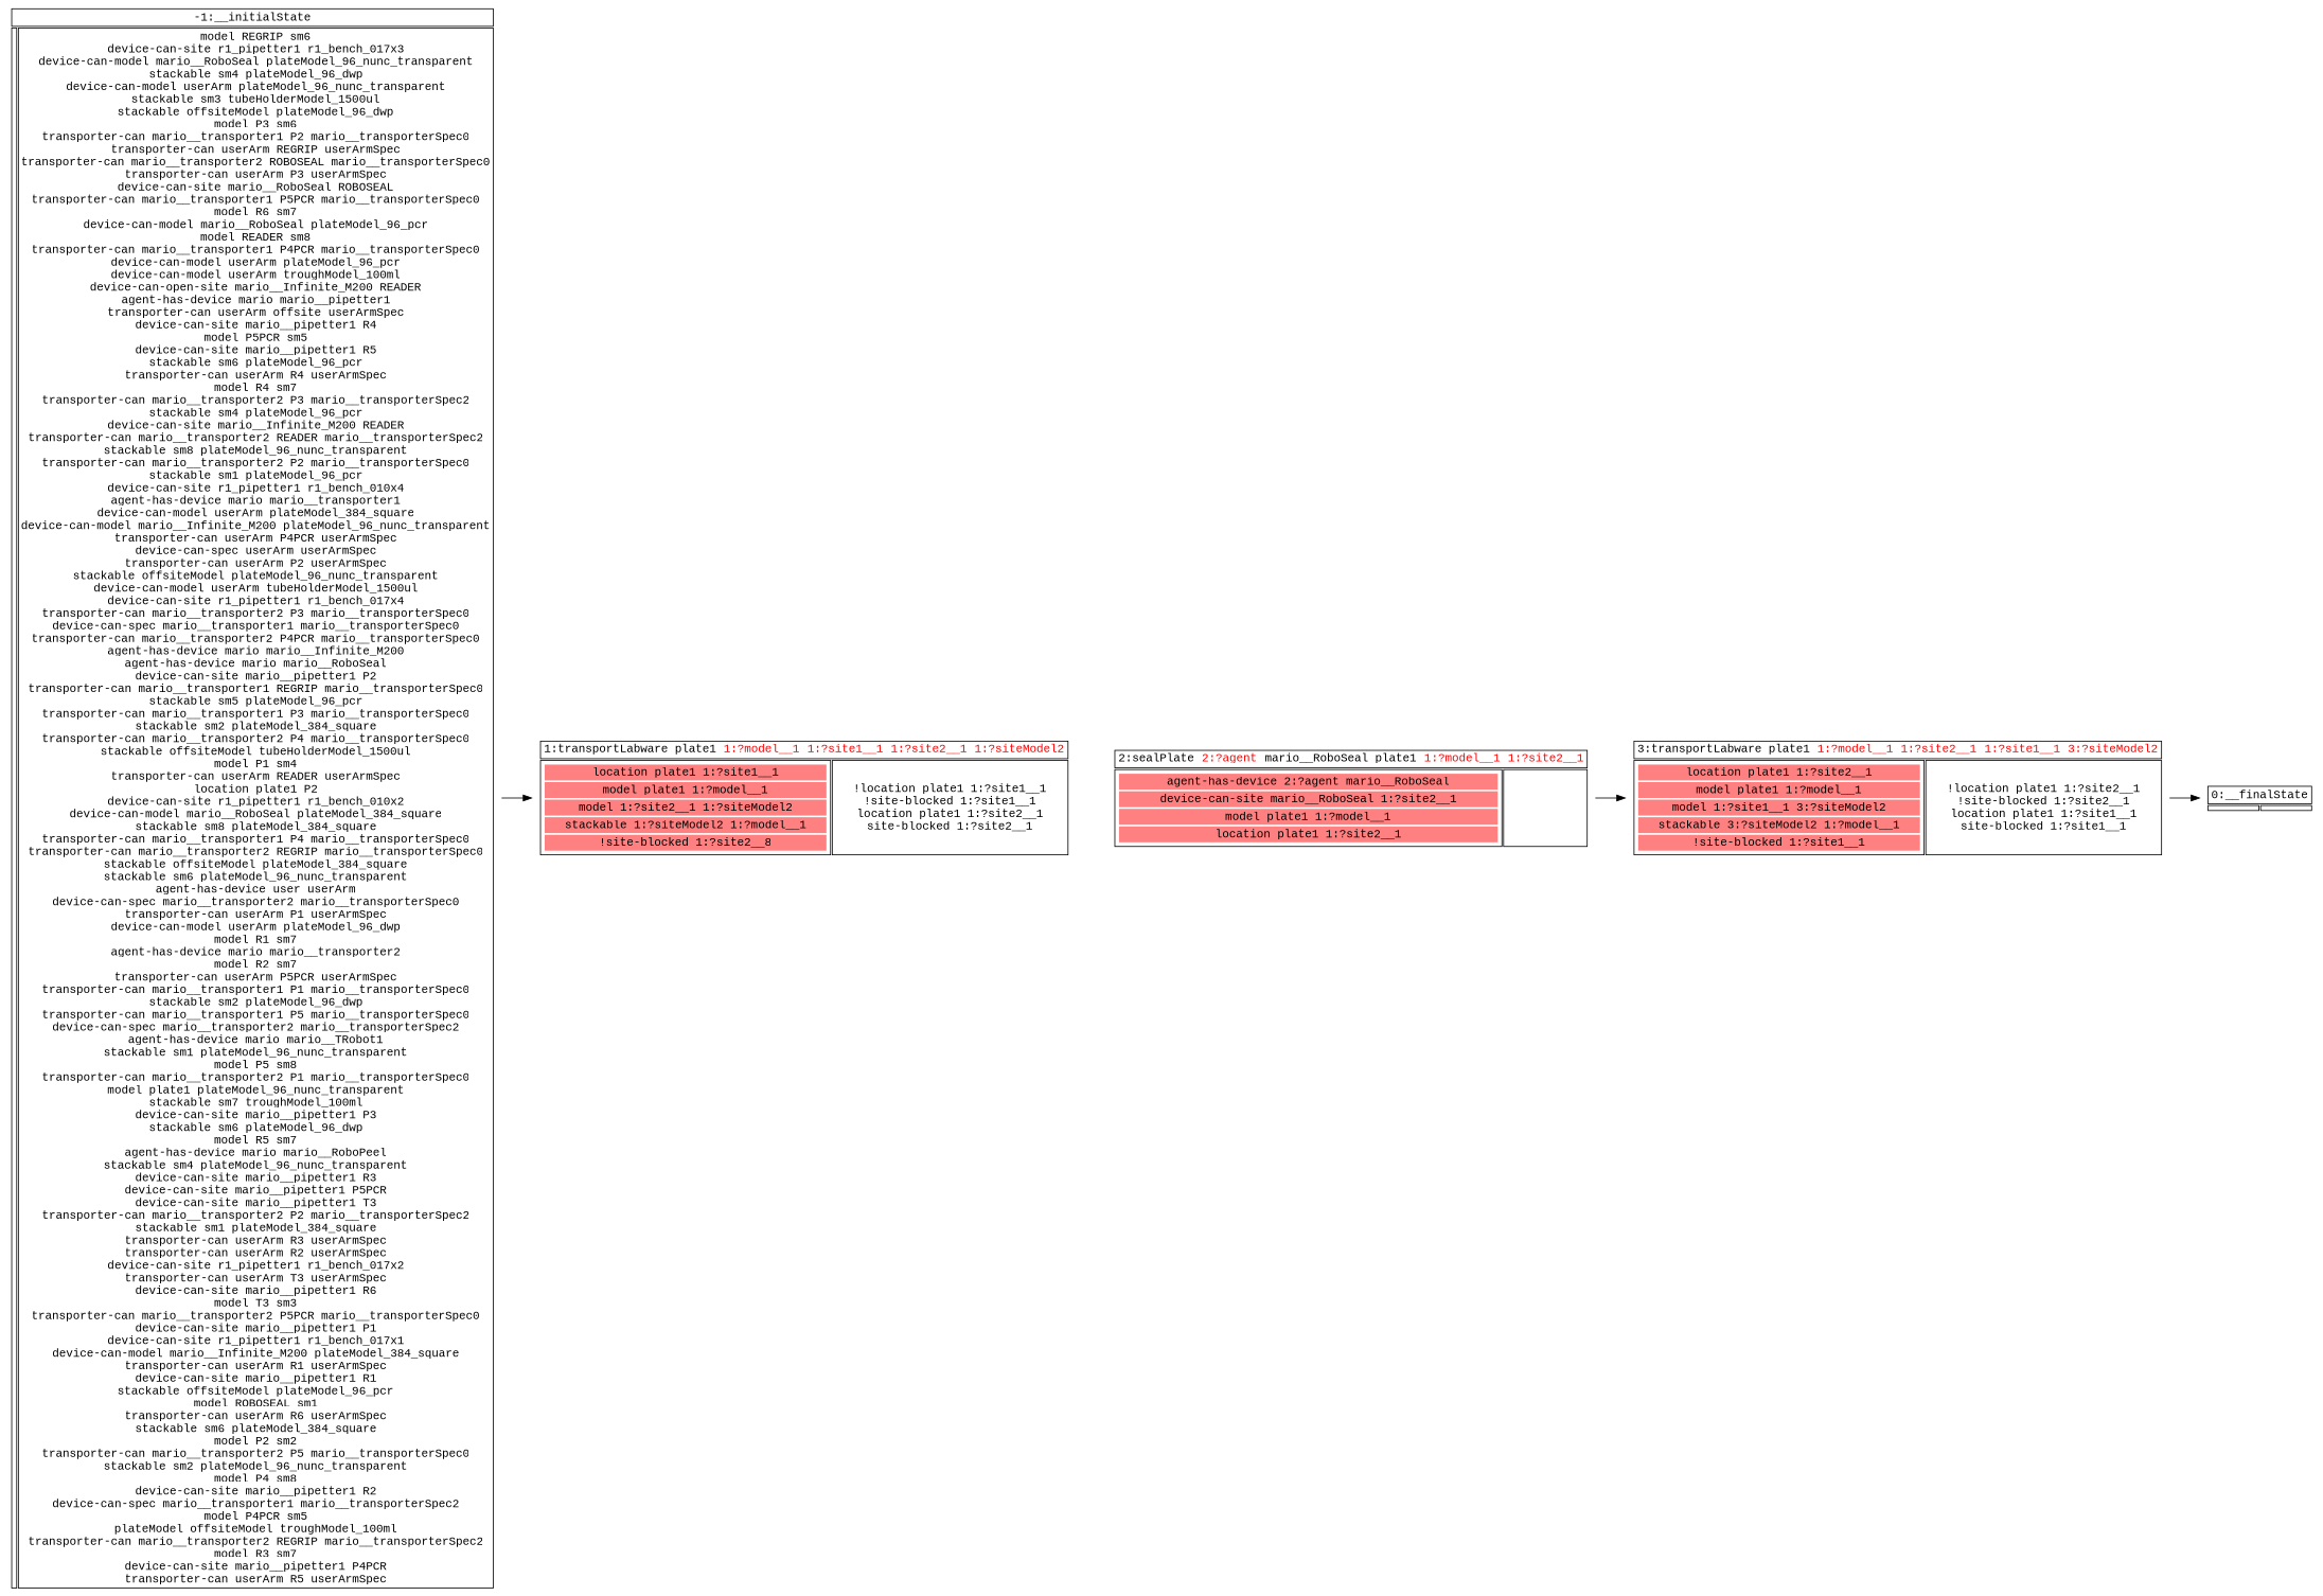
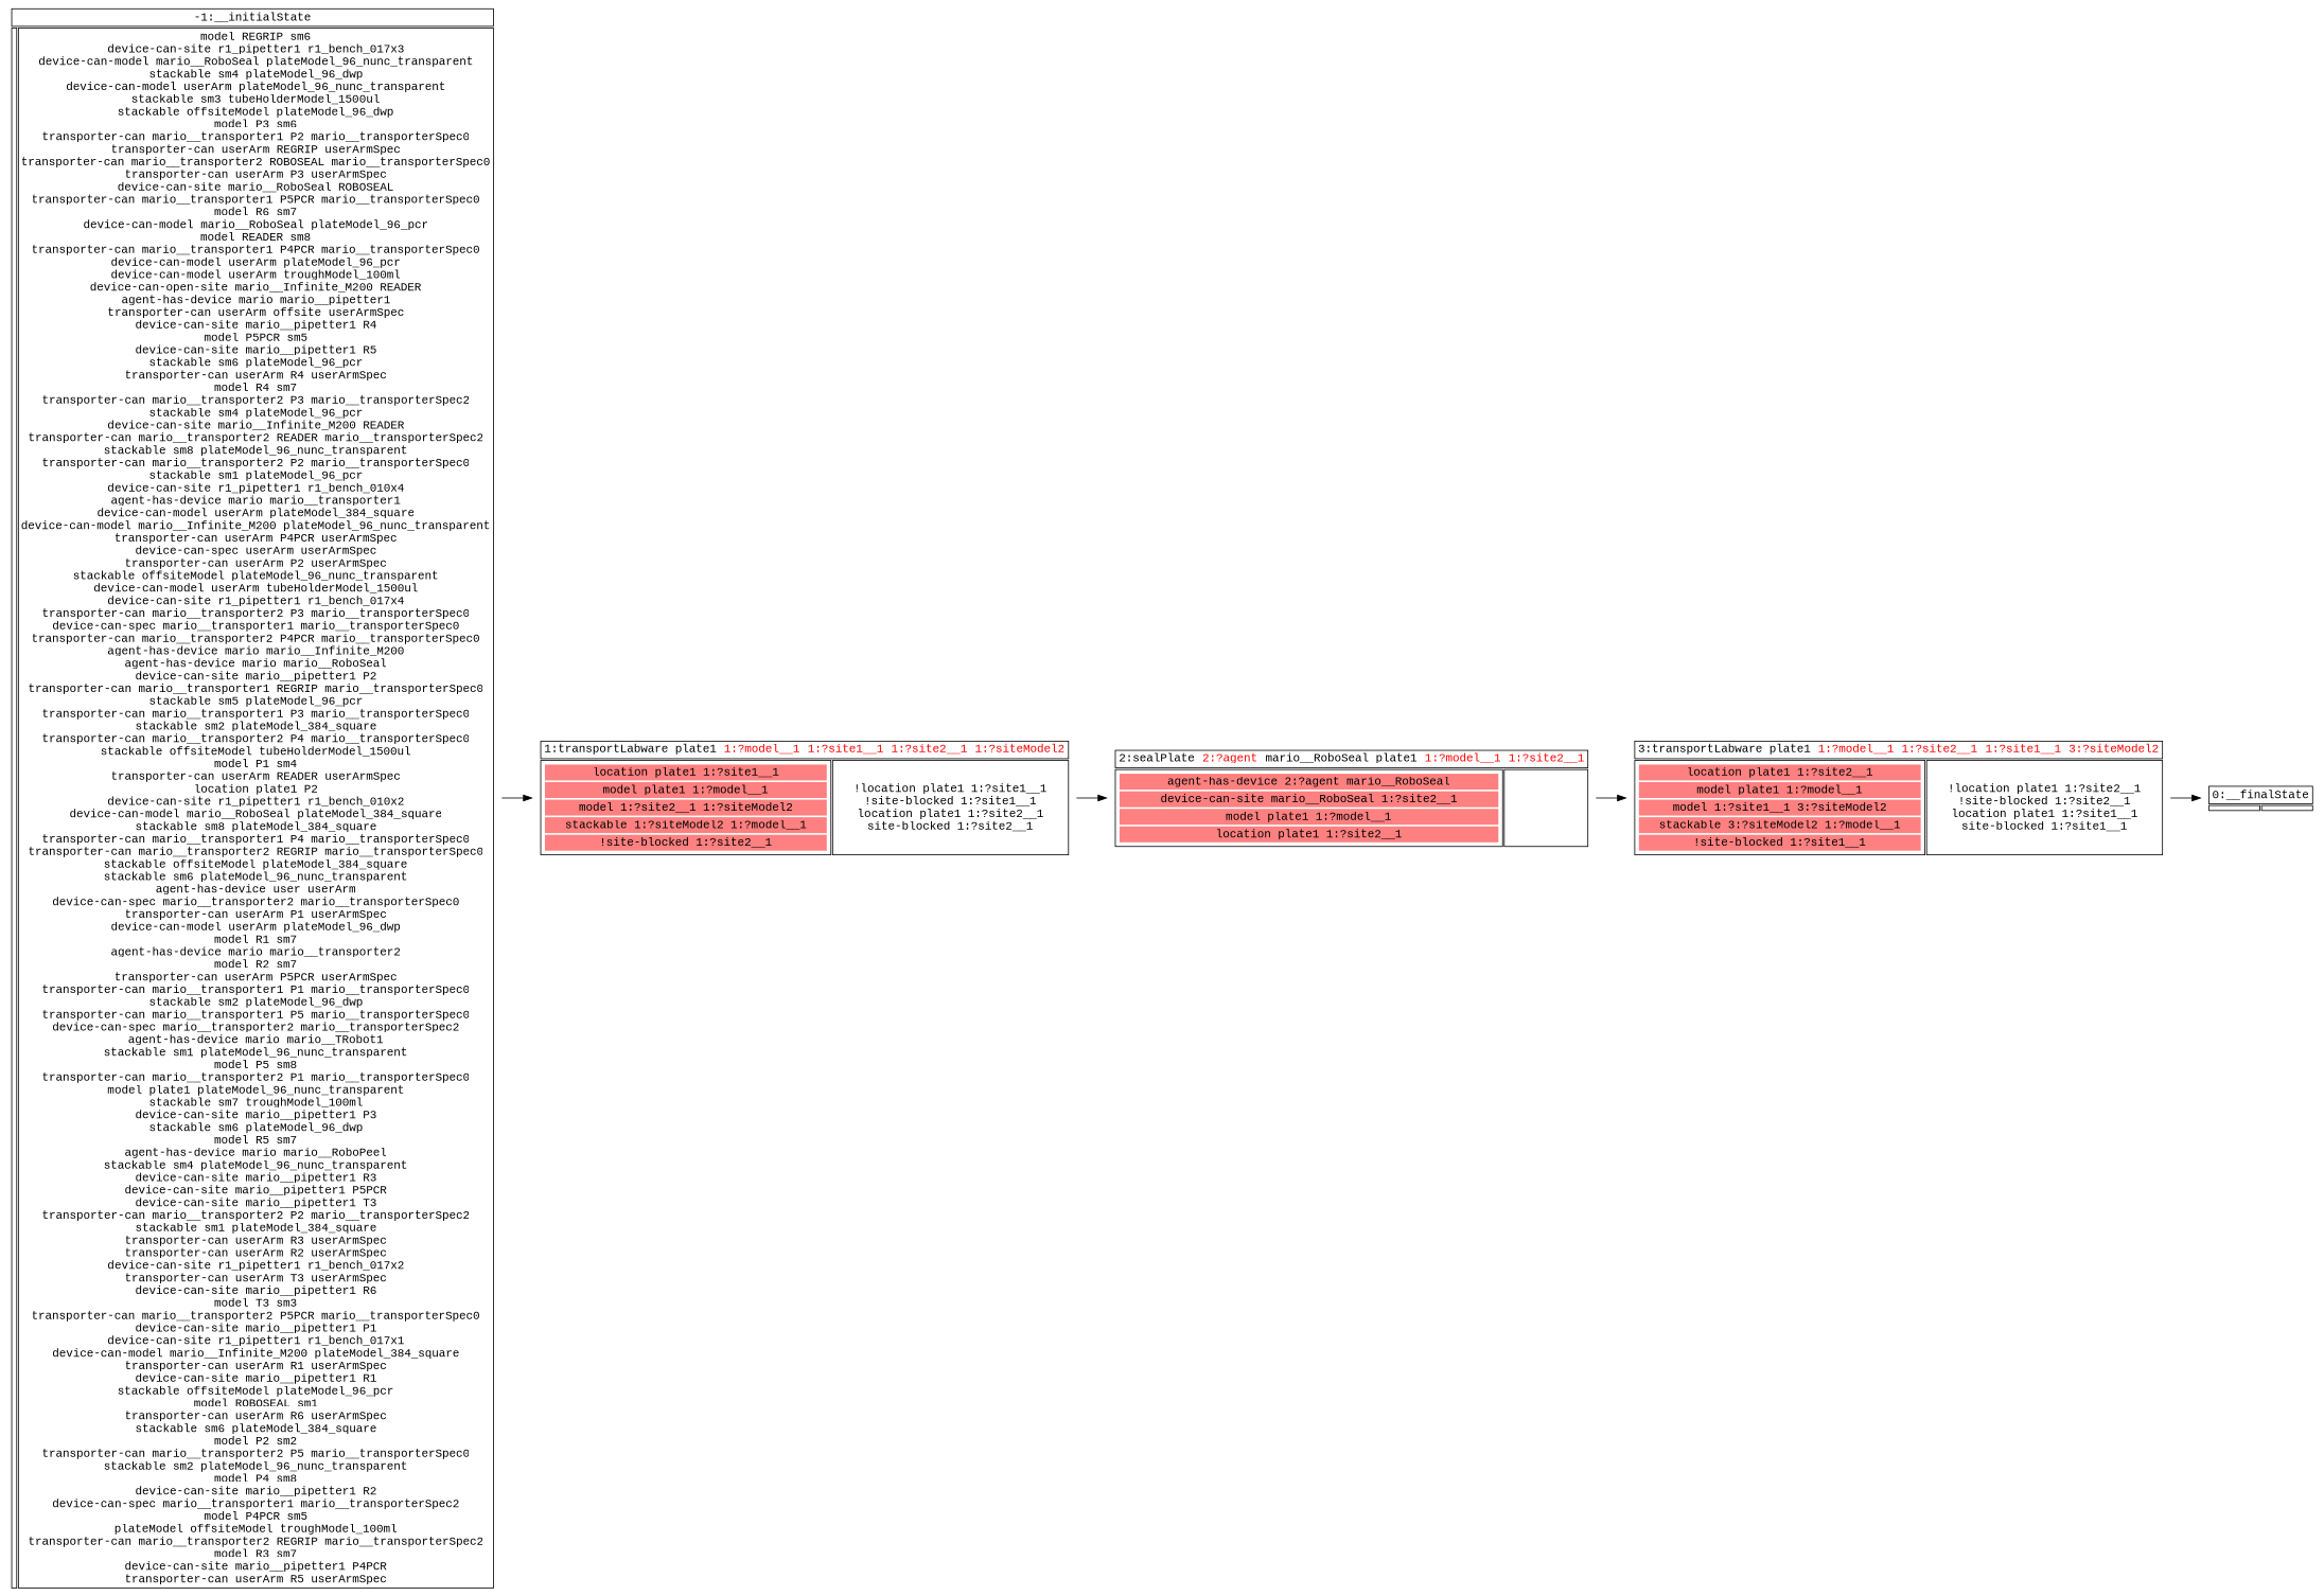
  digraph {
    fontname="Liberation Mono"
    rankdir=LR
    node [fontname="Liberation Mono" shape=plaintext]
    edge [fontname="Liberation Mono"]
    n1 [label=<<table border="0" cellborder="1"><tr><td colspan="2">-1:__initialState</td></tr><tr><td></td><td>model REGRIP sm6<br/>device-can-site r1_pipetter1 r1_bench_017x3<br/>device-can-model mario__RoboSeal plateModel_96_nunc_transparent<br/>stackable sm4 plateModel_96_dwp<br/>device-can-model userArm plateModel_96_nunc_transparent<br/>stackable sm3 tubeHolderModel_1500ul<br/>stackable offsiteModel plateModel_96_dwp<br/>model P3 sm6<br/>transporter-can mario__transporter1 P2 mario__transporterSpec0<br/>transporter-can userArm REGRIP userArmSpec<br/>transporter-can mario__transporter2 ROBOSEAL mario__transporterSpec0<br/>transporter-can userArm P3 userArmSpec<br/>device-can-site mario__RoboSeal ROBOSEAL<br/>transporter-can mario__transporter1 P5PCR mario__transporterSpec0<br/>model R6 sm7<br/>device-can-model mario__RoboSeal plateModel_96_pcr<br/>model READER sm8<br/>transporter-can mario__transporter1 P4PCR mario__transporterSpec0<br/>device-can-model userArm plateModel_96_pcr<br/>device-can-model userArm troughModel_100ml<br/>device-can-open-site mario__Infinite_M200 READER<br/>agent-has-device mario mario__pipetter1<br/>transporter-can userArm offsite userArmSpec<br/>device-can-site mario__pipetter1 R4<br/>model P5PCR sm5<br/>device-can-site mario__pipetter1 R5<br/>stackable sm6 plateModel_96_pcr<br/>transporter-can userArm R4 userArmSpec<br/>model R4 sm7<br/>transporter-can mario__transporter2 P3 mario__transporterSpec2<br/>stackable sm4 plateModel_96_pcr<br/>device-can-site mario__Infinite_M200 READER<br/>transporter-can mario__transporter2 READER mario__transporterSpec2<br/>stackable sm8 plateModel_96_nunc_transparent<br/>transporter-can mario__transporter2 P2 mario__transporterSpec0<br/>stackable sm1 plateModel_96_pcr<br/>device-can-site r1_pipetter1 r1_bench_010x4<br/>agent-has-device mario mario__transporter1<br/>device-can-model userArm plateModel_384_square<br/>device-can-model mario__Infinite_M200 plateModel_96_nunc_transparent<br/>transporter-can userArm P4PCR userArmSpec<br/>device-can-spec userArm userArmSpec<br/>transporter-can userArm P2 userArmSpec<br/>stackable offsiteModel plateModel_96_nunc_transparent<br/>device-can-model userArm tubeHolderModel_1500ul<br/>device-can-site r1_pipetter1 r1_bench_017x4<br/>transporter-can mario__transporter2 P3 mario__transporterSpec0<br/>device-can-spec mario__transporter1 mario__transporterSpec0<br/>transporter-can mario__transporter2 P4PCR mario__transporterSpec0<br/>agent-has-device mario mario__Infinite_M200<br/>agent-has-device mario mario__RoboSeal<br/>device-can-site mario__pipetter1 P2<br/>transporter-can mario__transporter1 REGRIP mario__transporterSpec0<br/>stackable sm5 plateModel_96_pcr<br/>transporter-can mario__transporter1 P3 mario__transporterSpec0<br/>stackable sm2 plateModel_384_square<br/>transporter-can mario__transporter2 P4 mario__transporterSpec0<br/>stackable offsiteModel tubeHolderModel_1500ul<br/>model P1 sm4<br/>transporter-can userArm READER userArmSpec<br/>location plate1 P2<br/>device-can-site r1_pipetter1 r1_bench_010x2<br/>device-can-model mario__RoboSeal plateModel_384_square<br/>stackable sm8 plateModel_384_square<br/>transporter-can mario__transporter1 P4 mario__transporterSpec0<br/>transporter-can mario__transporter2 REGRIP mario__transporterSpec0<br/>stackable offsiteModel plateModel_384_square<br/>stackable sm6 plateModel_96_nunc_transparent<br/>agent-has-device user userArm<br/>device-can-spec mario__transporter2 mario__transporterSpec0<br/>transporter-can userArm P1 userArmSpec<br/>device-can-model userArm plateModel_96_dwp<br/>model R1 sm7<br/>agent-has-device mario mario__transporter2<br/>model R2 sm7<br/>transporter-can userArm P5PCR userArmSpec<br/>transporter-can mario__transporter1 P1 mario__transporterSpec0<br/>stackable sm2 plateModel_96_dwp<br/>transporter-can mario__transporter1 P5 mario__transporterSpec0<br/>device-can-spec mario__transporter2 mario__transporterSpec2<br/>agent-has-device mario mario__TRobot1<br/>stackable sm1 plateModel_96_nunc_transparent<br/>model P5 sm8<br/>transporter-can mario__transporter2 P1 mario__transporterSpec0<br/>model plate1 plateModel_96_nunc_transparent<br/>stackable sm7 troughModel_100ml<br/>device-can-site mario__pipetter1 P3<br/>stackable sm6 plateModel_96_dwp<br/>model R5 sm7<br/>agent-has-device mario mario__RoboPeel<br/>stackable sm4 plateModel_96_nunc_transparent<br/>device-can-site mario__pipetter1 R3<br/>device-can-site mario__pipetter1 P5PCR<br/>device-can-site mario__pipetter1 T3<br/>transporter-can mario__transporter2 P2 mario__transporterSpec2<br/>stackable sm1 plateModel_384_square<br/>transporter-can userArm R3 userArmSpec<br/>transporter-can userArm R2 userArmSpec<br/>device-can-site r1_pipetter1 r1_bench_017x2<br/>transporter-can userArm T3 userArmSpec<br/>device-can-site mario__pipetter1 R6<br/>model T3 sm3<br/>transporter-can mario__transporter2 P5PCR mario__transporterSpec0<br/>device-can-site mario__pipetter1 P1<br/>device-can-site r1_pipetter1 r1_bench_017x1<br/>device-can-model mario__Infinite_M200 plateModel_384_square<br/>transporter-can userArm R1 userArmSpec<br/>device-can-site mario__pipetter1 R1<br/>stackable offsiteModel plateModel_96_pcr<br/>model ROBOSEAL sm1<br/>transporter-can userArm R6 userArmSpec<br/>stackable sm6 plateModel_384_square<br/>model P2 sm2<br/>transporter-can mario__transporter2 P5 mario__transporterSpec0<br/>stackable sm2 plateModel_96_nunc_transparent<br/>model P4 sm8<br/>device-can-site mario__pipetter1 R2<br/>device-can-spec mario__transporter1 mario__transporterSpec2<br/>model P4PCR sm5<br/>plateModel offsiteModel troughModel_100ml<br/>transporter-can mario__transporter2 REGRIP mario__transporterSpec2<br/>model R3 sm7<br/>device-can-site mario__pipetter1 P4PCR<br/>transporter-can userArm R5 userArmSpec</td></tr></table>>]
-   n2 [label=<<table border="0" cellborder="1"><tr><td colspan="2">1:transportLabware plate1 <font color="red">1:?model__1</font> <font color="red">1:?site1__1</font> <font color="red">1:?site2__1</font> <font color="red">1:?siteModel2</font></td></tr><tr><td><table border="0"><tr><td port="0" bgcolor="#ff8080">location plate1 1:?site1__1</td></tr><tr><td port="1" bgcolor="#ff8080">model plate1 1:?model__1</td></tr><tr><td port="2" bgcolor="#ff8080">model 1:?site2__1 1:?siteModel2</td></tr><tr><td port="3" bgcolor="#ff8080">stackable 1:?siteModel2 1:?model__1</td></tr><tr><td port="4" bgcolor="#ff8080">!site-blocked 1:?site2__8</td></tr></table></td><td>!location plate1 1:?site1__1<br/>!site-blocked 1:?site1__1<br/>location plate1 1:?site2__1<br/>site-blocked 1:?site2__1</td></tr></table>>]
+   n2 [label=<<table border="0" cellborder="1"><tr><td colspan="2">1:transportLabware plate1 <font color="red">1:?model__1</font> <font color="red">1:?site1__1</font> <font color="red">1:?site2__1</font> <font color="red">1:?siteModel2</font></td></tr><tr><td><table border="0"><tr><td port="0" bgcolor="#ff8080">location plate1 1:?site1__1</td></tr><tr><td port="1" bgcolor="#ff8080">model plate1 1:?model__1</td></tr><tr><td port="2" bgcolor="#ff8080">model 1:?site2__1 1:?siteModel2</td></tr><tr><td port="3" bgcolor="#ff8080">stackable 1:?siteModel2 1:?model__1</td></tr><tr><td port="4" bgcolor="#ff8080">!site-blocked 1:?site2__1</td></tr></table></td><td>!location plate1 1:?site1__1<br/>!site-blocked 1:?site1__1<br/>location plate1 1:?site2__1<br/>site-blocked 1:?site2__1</td></tr></table>>]
    n3 [label=<<table border="0" cellborder="1"><tr><td colspan="2">2:sealPlate <font color="red">2:?agent</font> mario__RoboSeal plate1 <font color="red">1:?model__1</font> <font color="red">1:?site2__1</font></td></tr><tr><td><table border="0"><tr><td port="0" bgcolor="#ff8080">agent-has-device 2:?agent mario__RoboSeal</td></tr><tr><td port="1" bgcolor="#ff8080">device-can-site mario__RoboSeal 1:?site2__1</td></tr><tr><td port="2" bgcolor="#ff8080">model plate1 1:?model__1</td></tr><tr><td port="3" bgcolor="#ff8080">location plate1 1:?site2__1</td></tr></table></td><td></td></tr></table>>]
    n4 [label=<<table border="0" cellborder="1"><tr><td colspan="2">0:__finalState</td></tr><tr><td></td><td></td></tr></table>>]
    n5 [label=<<table border="0" cellborder="1"><tr><td colspan="2">3:transportLabware plate1 <font color="red">1:?model__1</font> <font color="red">1:?site2__1</font> <font color="red">1:?site1__1</font> <font color="red">3:?siteModel2</font></td></tr><tr><td><table border="0"><tr><td port="0" bgcolor="#ff8080">location plate1 1:?site2__1</td></tr><tr><td port="1" bgcolor="#ff8080">model plate1 1:?model__1</td></tr><tr><td port="2" bgcolor="#ff8080">model 1:?site1__1 3:?siteModel2</td></tr><tr><td port="3" bgcolor="#ff8080">stackable 3:?siteModel2 1:?model__1</td></tr><tr><td port="4" bgcolor="#ff8080">!site-blocked 1:?site1__1</td></tr></table></td><td>!location plate1 1:?site2__1<br/>!site-blocked 1:?site2__1<br/>location plate1 1:?site1__1<br/>site-blocked 1:?site1__1</td></tr></table>>]
    n1 -> n2
+   n2 -> n3
    n3 -> n5
    n5 -> n4
  }
